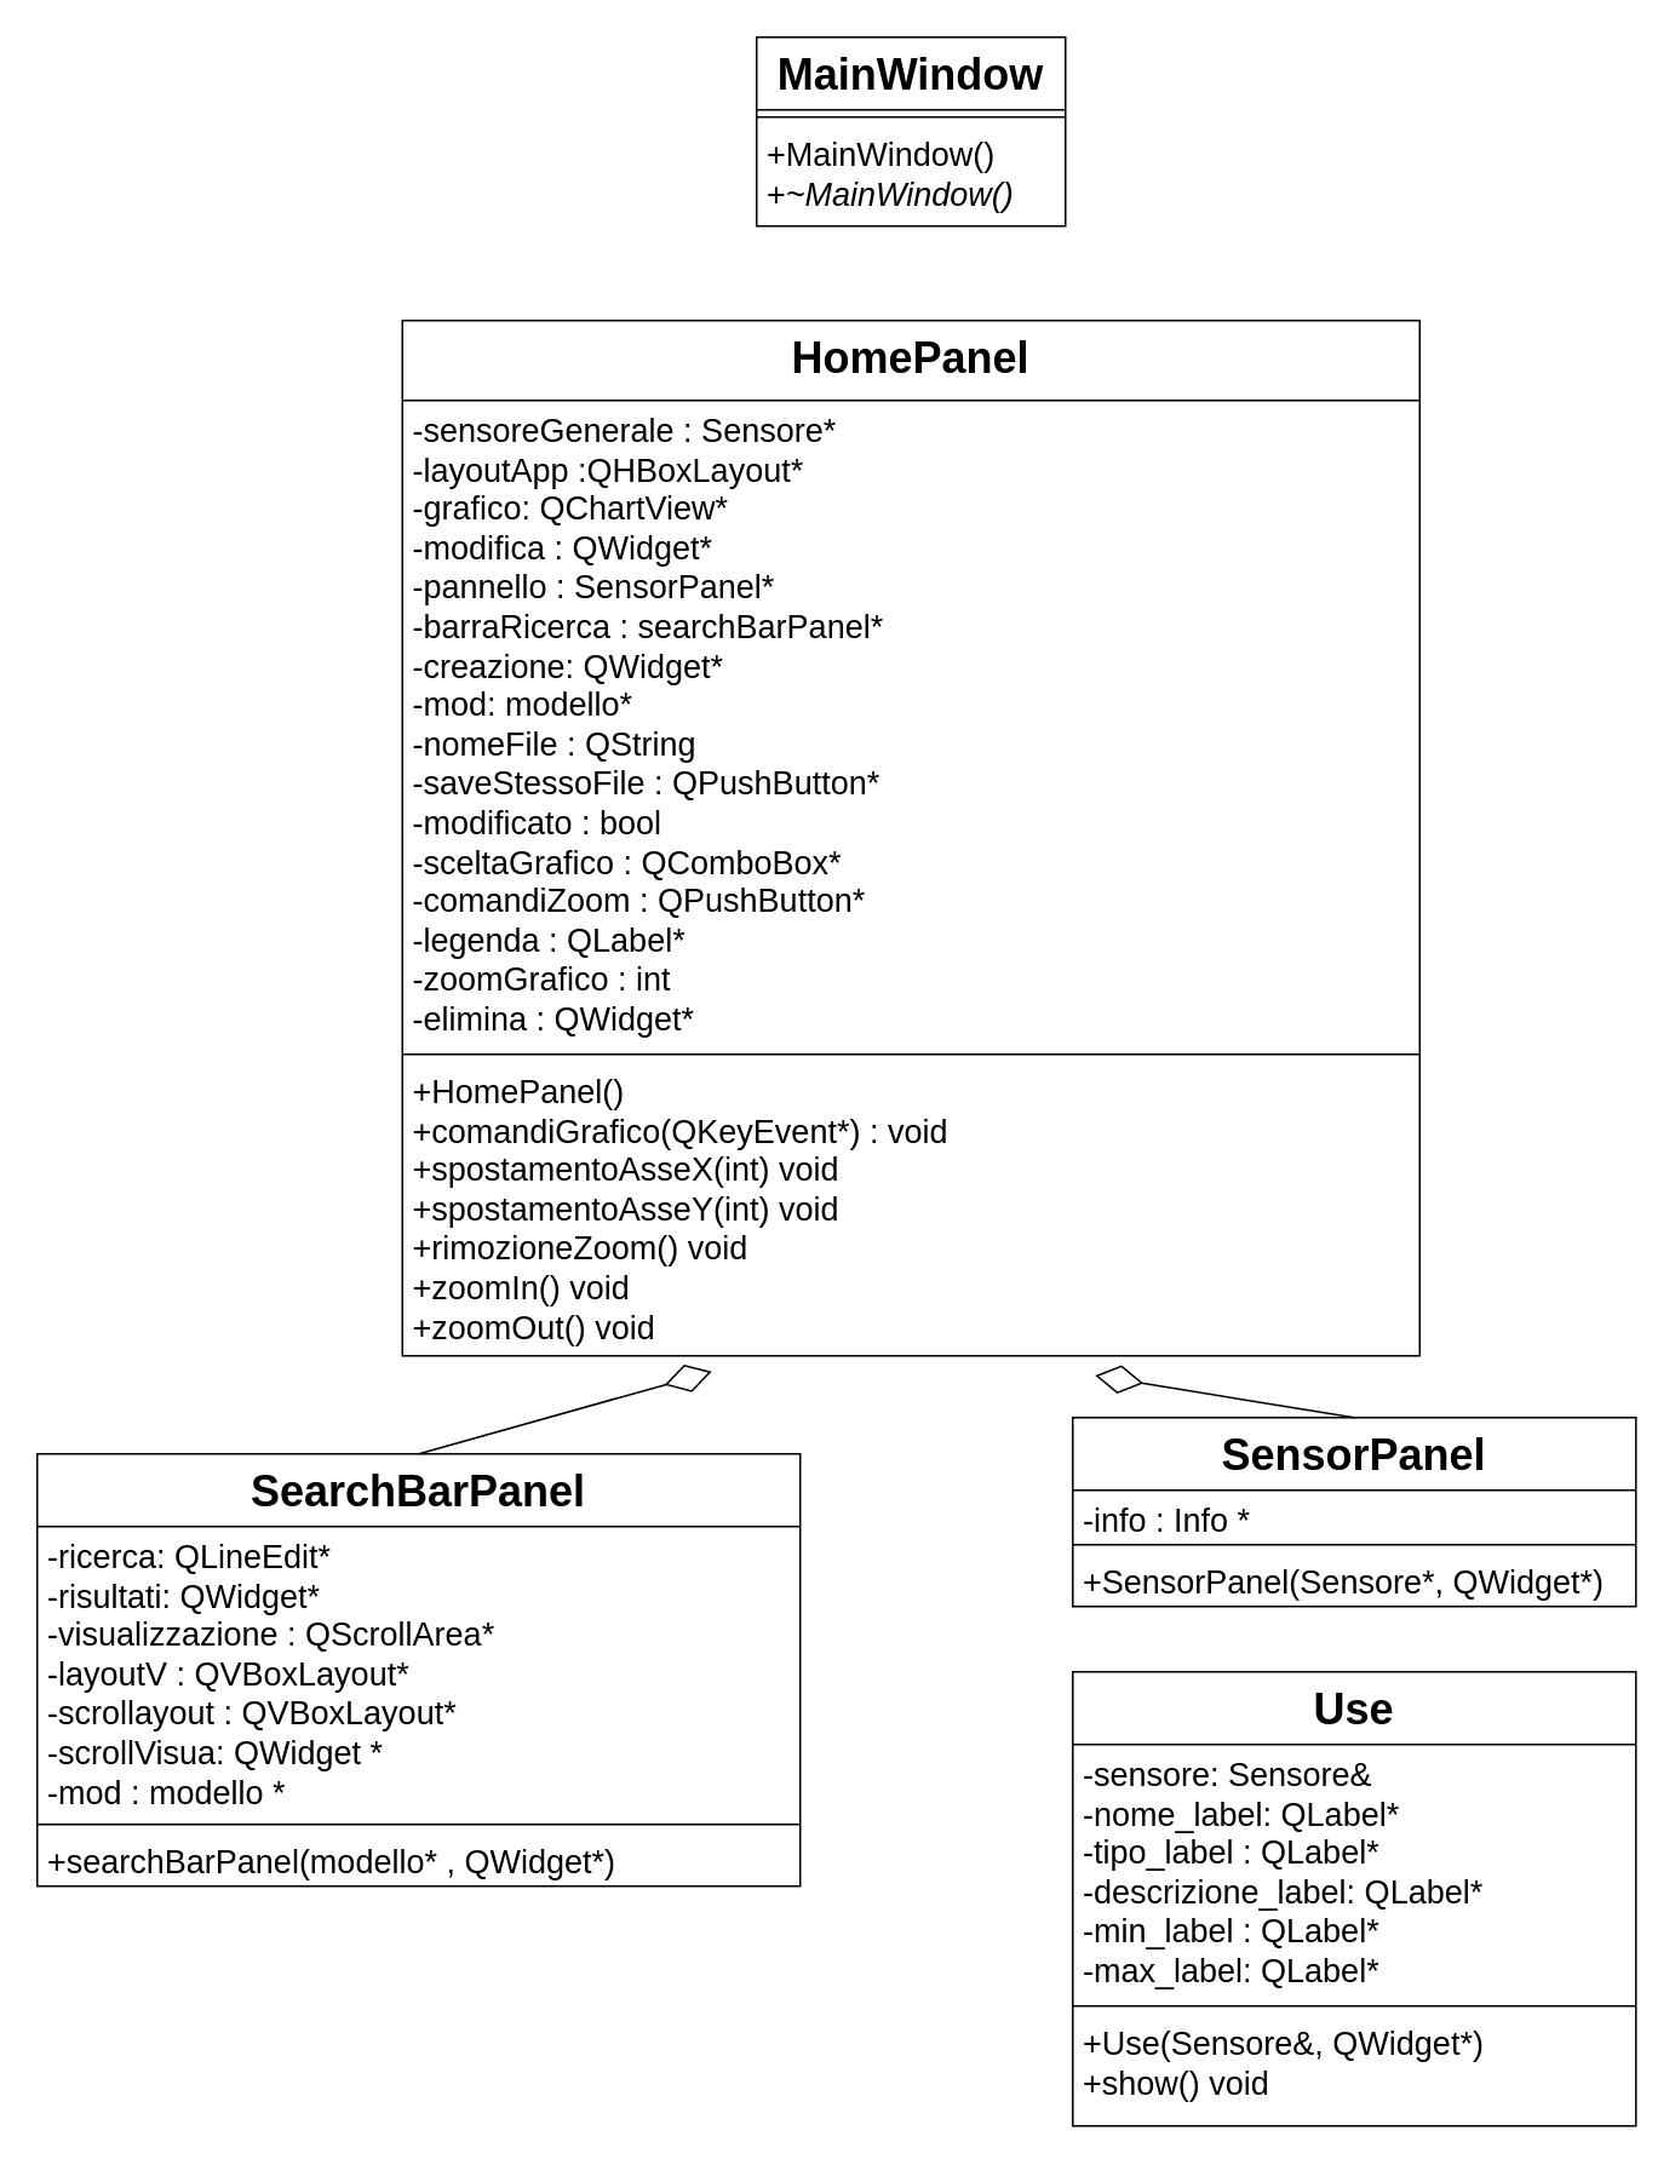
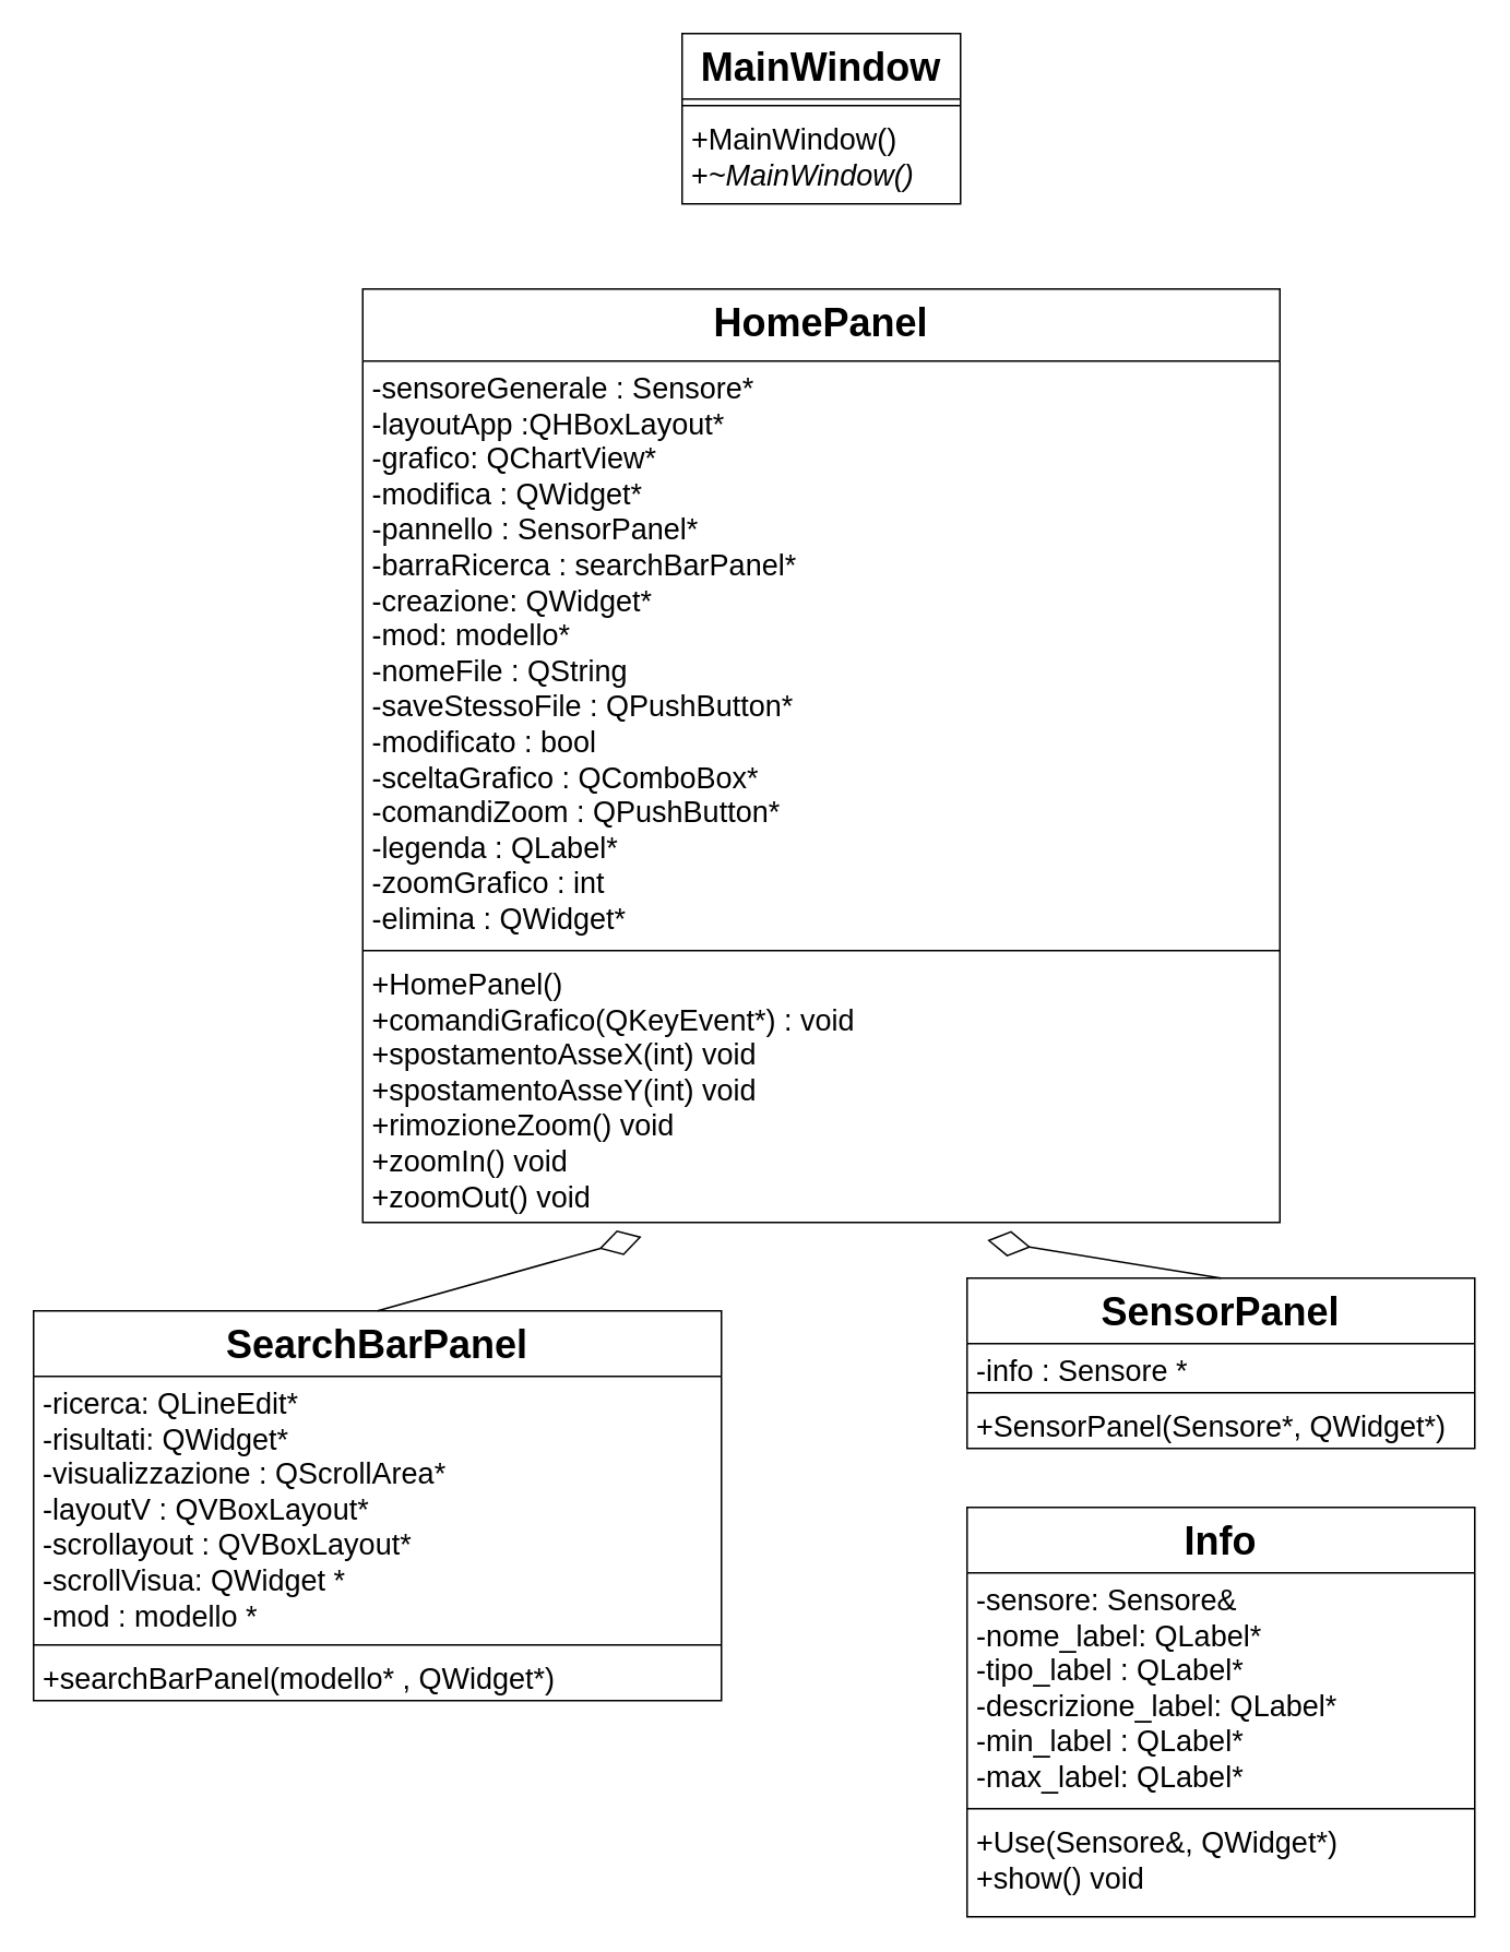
  <mxCell id="0" />
  <mxCell id="1" parent="0" />
  <mxCell id="2" value="&lt;font style=&quot;font-size: 24px;&quot;&gt;MainWindow&lt;/font&gt;" style="swimlane;fontStyle=1;align=center;verticalAlign=top;childLayout=stackLayout;horizontal=1;startSize=40;horizontalStack=0;resizeParent=1;resizeParentMax=0;resizeLast=0;collapsible=1;marginBottom=0;whiteSpace=wrap;html=1;" parent="1" vertex="1"><mxGeometry x="416" y="20" width="170" height="104" as="geometry" /></mxCell>
  <mxCell id="3" value="" style="line;strokeWidth=1;fillColor=none;align=left;verticalAlign=middle;spacingTop=-1;spacingLeft=3;spacingRight=3;rotatable=0;labelPosition=right;points=[];portConstraint=eastwest;strokeColor=inherit;" parent="2" vertex="1"><mxGeometry y="40" width="170" height="8" as="geometry" /></mxCell>
  <mxCell id="4" value="&lt;font style=&quot;font-size: 18px;&quot;&gt;+MainWindow()&lt;br&gt;+&lt;i style=&quot;&quot;&gt;~MainWindow()&lt;/i&gt;&lt;/font&gt;" style="text;strokeColor=none;fillColor=none;align=left;verticalAlign=top;spacingLeft=4;spacingRight=4;overflow=hidden;rotatable=0;points=[[0,0.5],[1,0.5]];portConstraint=eastwest;whiteSpace=wrap;html=1;" parent="2" vertex="1"><mxGeometry y="48" width="170" height="56" as="geometry" /></mxCell>
  <mxCell id="5" value="&lt;font style=&quot;font-size: 24px;&quot;&gt;SensorPanel&lt;/font&gt;" style="swimlane;fontStyle=1;align=center;verticalAlign=top;childLayout=stackLayout;horizontal=1;startSize=40;horizontalStack=0;resizeParent=1;resizeParentMax=0;resizeLast=0;collapsible=1;marginBottom=0;whiteSpace=wrap;html=1;" parent="1" vertex="1"><mxGeometry x="590" y="780" width="310" height="104" as="geometry" /></mxCell>
- <mxCell id="6" value="&lt;font style=&quot;font-size: 18px;&quot;&gt;-info : Info *&lt;/font&gt;" style="text;strokeColor=none;fillColor=none;align=left;verticalAlign=top;spacingLeft=4;spacingRight=4;overflow=hidden;rotatable=0;points=[[0,0.5],[1,0.5]];portConstraint=eastwest;whiteSpace=wrap;html=1;" parent="5" vertex="1"><mxGeometry y="40" width="310" height="26" as="geometry" /></mxCell>
+ <mxCell id="6" value="&lt;font style=&quot;font-size: 18px;&quot;&gt;-info : Sensore *&lt;/font&gt;" style="text;strokeColor=none;fillColor=none;align=left;verticalAlign=top;spacingLeft=4;spacingRight=4;overflow=hidden;rotatable=0;points=[[0,0.5],[1,0.5]];portConstraint=eastwest;whiteSpace=wrap;html=1;" parent="5" vertex="1"><mxGeometry y="40" width="310" height="26" as="geometry" /></mxCell>
  <mxCell id="7" value="" style="line;strokeWidth=1;fillColor=none;align=left;verticalAlign=middle;spacingTop=-1;spacingLeft=3;spacingRight=3;rotatable=0;labelPosition=right;points=[];portConstraint=eastwest;strokeColor=inherit;" parent="5" vertex="1"><mxGeometry y="66" width="310" height="8" as="geometry" /></mxCell>
  <mxCell id="8" value="&lt;font style=&quot;font-size: 18px;&quot;&gt;+SensorPanel(Sensore*, QWidget*)&lt;/font&gt;" style="text;strokeColor=none;fillColor=none;align=left;verticalAlign=top;spacingLeft=4;spacingRight=4;overflow=hidden;rotatable=0;points=[[0,0.5],[1,0.5]];portConstraint=eastwest;whiteSpace=wrap;html=1;" parent="5" vertex="1"><mxGeometry y="74" width="310" height="30" as="geometry" /></mxCell>
  <mxCell id="9" value="&lt;font style=&quot;font-size: 24px;&quot;&gt;SearchBarPanel&lt;/font&gt;" style="swimlane;fontStyle=1;align=center;verticalAlign=top;childLayout=stackLayout;horizontal=1;startSize=40;horizontalStack=0;resizeParent=1;resizeParentMax=0;resizeLast=0;collapsible=1;marginBottom=0;whiteSpace=wrap;html=1;" parent="1" vertex="1"><mxGeometry x="20" y="800" width="420" height="238" as="geometry" /></mxCell>
  <mxCell id="10" value="&lt;div&gt;&lt;font style=&quot;font-size: 18px;&quot;&gt;&lt;span style=&quot;background-color: initial;&quot;&gt;-ricerca: QLineEdit*&lt;/span&gt;&lt;br&gt;&lt;/font&gt;&lt;/div&gt;&lt;div&gt;&lt;font style=&quot;font-size: 18px;&quot;&gt;-risultati: QWidget*&lt;/font&gt;&lt;/div&gt;&lt;div&gt;&lt;font style=&quot;font-size: 18px;&quot;&gt;-visualizzazione : QScrollArea*&lt;/font&gt;&lt;/div&gt;&lt;div&gt;&lt;font style=&quot;font-size: 18px;&quot;&gt;-layoutV : QVBoxLayout*&lt;/font&gt;&lt;/div&gt;&lt;div&gt;&lt;font style=&quot;font-size: 18px;&quot;&gt;-scrollayout : QVBoxLayout*&lt;/font&gt;&lt;/div&gt;&lt;div&gt;&lt;font style=&quot;font-size: 18px;&quot;&gt;-scrollVisua: QWidget *&lt;/font&gt;&lt;/div&gt;&lt;div&gt;&lt;font style=&quot;font-size: 18px;&quot;&gt;-mod : modello *&lt;/font&gt;&lt;/div&gt;" style="text;strokeColor=none;fillColor=none;align=left;verticalAlign=top;spacingLeft=4;spacingRight=4;overflow=hidden;rotatable=0;points=[[0,0.5],[1,0.5]];portConstraint=eastwest;whiteSpace=wrap;html=1;" parent="9" vertex="1"><mxGeometry y="40" width="420" height="160" as="geometry" /></mxCell>
  <mxCell id="11" value="" style="line;strokeWidth=1;fillColor=none;align=left;verticalAlign=middle;spacingTop=-1;spacingLeft=3;spacingRight=3;rotatable=0;labelPosition=right;points=[];portConstraint=eastwest;strokeColor=inherit;" parent="9" vertex="1"><mxGeometry y="200" width="420" height="8" as="geometry" /></mxCell>
  <mxCell id="12" value="&lt;div&gt;&lt;font style=&quot;font-size: 18px;&quot;&gt;+searchBarPanel(modello* , QWidget*)&lt;/font&gt;&lt;/div&gt;" style="text;strokeColor=none;fillColor=none;align=left;verticalAlign=top;spacingLeft=4;spacingRight=4;overflow=hidden;rotatable=0;points=[[0,0.5],[1,0.5]];portConstraint=eastwest;whiteSpace=wrap;html=1;" parent="9" vertex="1"><mxGeometry y="208" width="420" height="30" as="geometry" /></mxCell>
- <mxCell id="13" value="&lt;font style=&quot;font-size: 24px;&quot;&gt;Use&lt;/font&gt;" style="swimlane;fontStyle=1;align=center;verticalAlign=top;childLayout=stackLayout;horizontal=1;startSize=40;horizontalStack=0;resizeParent=1;resizeParentMax=0;resizeLast=0;collapsible=1;marginBottom=0;whiteSpace=wrap;html=1;" parent="1" vertex="1"><mxGeometry x="590" y="920" width="310" height="250" as="geometry" /></mxCell>
+ <mxCell id="13" value="&lt;font style=&quot;font-size: 24px;&quot;&gt;Info&lt;/font&gt;" style="swimlane;fontStyle=1;align=center;verticalAlign=top;childLayout=stackLayout;horizontal=1;startSize=40;horizontalStack=0;resizeParent=1;resizeParentMax=0;resizeLast=0;collapsible=1;marginBottom=0;whiteSpace=wrap;html=1;" parent="1" vertex="1"><mxGeometry x="590" y="920" width="310" height="250" as="geometry" /></mxCell>
  <mxCell id="14" value="&lt;div&gt;&lt;font style=&quot;font-size: 18px;&quot;&gt;-sensore: Sensore&amp;amp;&lt;/font&gt;&lt;/div&gt;&lt;div&gt;&lt;font style=&quot;font-size: 18px;&quot;&gt;-nome_label: QLabel*&lt;/font&gt;&lt;/div&gt;&lt;div&gt;&lt;font style=&quot;font-size: 18px;&quot;&gt;-tipo_label : QLabel*&lt;/font&gt;&lt;/div&gt;&lt;div&gt;&lt;font style=&quot;font-size: 18px;&quot;&gt;-descrizione_label: QLabel*&lt;/font&gt;&lt;/div&gt;&lt;div&gt;&lt;font style=&quot;font-size: 18px;&quot;&gt;-min_label : QLabel*&lt;/font&gt;&lt;/div&gt;&lt;div&gt;&lt;span style=&quot;background-color: initial;&quot;&gt;&lt;font style=&quot;font-size: 18px;&quot;&gt;-max_label: QLabel*&lt;/font&gt;&lt;/span&gt;&lt;/div&gt;" style="text;strokeColor=none;fillColor=none;align=left;verticalAlign=top;spacingLeft=4;spacingRight=4;overflow=hidden;rotatable=0;points=[[0,0.5],[1,0.5]];portConstraint=eastwest;whiteSpace=wrap;html=1;" parent="13" vertex="1"><mxGeometry y="40" width="310" height="140" as="geometry" /></mxCell>
  <mxCell id="15" value="" style="line;strokeWidth=1;fillColor=none;align=left;verticalAlign=middle;spacingTop=-1;spacingLeft=3;spacingRight=3;rotatable=0;labelPosition=right;points=[];portConstraint=eastwest;strokeColor=inherit;" parent="13" vertex="1"><mxGeometry y="180" width="310" height="8" as="geometry" /></mxCell>
  <mxCell id="16" value="&lt;div&gt;&lt;font style=&quot;font-size: 18px;&quot;&gt;+Use(Sensore&amp;amp;, QWidget*)&lt;span style=&quot;background-color: initial;&quot;&gt;&amp;nbsp;&lt;/span&gt;&lt;/font&gt;&lt;/div&gt;&lt;div&gt;&lt;span style=&quot;background-color: initial;&quot;&gt;&lt;font style=&quot;font-size: 18px;&quot;&gt;+show() void&lt;/font&gt;&lt;/span&gt;&lt;/div&gt;" style="text;strokeColor=none;fillColor=none;align=left;verticalAlign=top;spacingLeft=4;spacingRight=4;overflow=hidden;rotatable=0;points=[[0,0.5],[1,0.5]];portConstraint=eastwest;whiteSpace=wrap;html=1;" parent="13" vertex="1"><mxGeometry y="188" width="310" height="62" as="geometry" /></mxCell>
  <mxCell id="17" value="&lt;font style=&quot;font-size: 24px;&quot;&gt;HomePanel&lt;/font&gt;" style="swimlane;fontStyle=1;align=center;verticalAlign=top;childLayout=stackLayout;horizontal=1;startSize=44;horizontalStack=0;resizeParent=1;resizeParentMax=0;resizeLast=0;collapsible=1;marginBottom=0;whiteSpace=wrap;html=1;" parent="1" vertex="1"><mxGeometry x="221" y="176" width="560" height="570" as="geometry" /></mxCell>
  <mxCell id="18" value="&lt;div&gt;&lt;font style=&quot;font-size: 18px;&quot;&gt;-sensoreGenerale : Sensore*&lt;/font&gt;&lt;/div&gt;&lt;div&gt;&lt;font style=&quot;font-size: 18px;&quot;&gt;-layoutApp :QHBoxLayout*&lt;/font&gt;&lt;/div&gt;&lt;div&gt;&lt;font style=&quot;font-size: 18px;&quot;&gt;-grafico: QChartView*&lt;/font&gt;&lt;/div&gt;&lt;div&gt;&lt;font style=&quot;font-size: 18px;&quot;&gt;-modifica : QWidget*&lt;/font&gt;&lt;/div&gt;&lt;div&gt;&lt;font style=&quot;font-size: 18px;&quot;&gt;-pannello : SensorPanel*&lt;/font&gt;&lt;/div&gt;&lt;div&gt;&lt;font style=&quot;font-size: 18px;&quot;&gt;-barraRicerca : searchBarPanel*&lt;/font&gt;&lt;/div&gt;&lt;div&gt;&lt;font style=&quot;font-size: 18px;&quot;&gt;-creazione: QWidget*&lt;/font&gt;&lt;/div&gt;&lt;div&gt;&lt;font style=&quot;font-size: 18px;&quot;&gt;-mod: modello*&lt;/font&gt;&lt;/div&gt;&lt;div&gt;&lt;font style=&quot;font-size: 18px;&quot;&gt;-nomeFile : QString&lt;/font&gt;&lt;/div&gt;&lt;div&gt;&lt;font style=&quot;font-size: 18px;&quot;&gt;-saveStessoFile : QPushButton*&lt;/font&gt;&lt;/div&gt;&lt;div&gt;&lt;font style=&quot;font-size: 18px;&quot;&gt;-modificato : bool&lt;/font&gt;&lt;/div&gt;&lt;div&gt;&lt;font style=&quot;font-size: 18px;&quot;&gt;-sceltaGrafico : QComboBox*&lt;/font&gt;&lt;/div&gt;&lt;div&gt;&lt;font style=&quot;font-size: 18px;&quot;&gt;-comandiZoom : QPushButton*&lt;/font&gt;&lt;/div&gt;&lt;div&gt;&lt;font style=&quot;font-size: 18px;&quot;&gt;-legenda : QLabel*&lt;/font&gt;&lt;/div&gt;&lt;div&gt;&lt;font style=&quot;font-size: 18px;&quot;&gt;-zoomGrafico : int&lt;/font&gt;&lt;/div&gt;&lt;div&gt;&lt;font style=&quot;font-size: 18px;&quot;&gt;-elimina : QWidget*&lt;/font&gt;&lt;/div&gt;" style="text;strokeColor=none;fillColor=none;align=left;verticalAlign=top;spacingLeft=4;spacingRight=4;overflow=hidden;rotatable=0;points=[[0,0.5],[1,0.5]];portConstraint=eastwest;whiteSpace=wrap;html=1;" parent="17" vertex="1"><mxGeometry y="44" width="560" height="356" as="geometry" /></mxCell>
  <mxCell id="19" value="" style="line;strokeWidth=1;fillColor=none;align=left;verticalAlign=middle;spacingTop=-1;spacingLeft=3;spacingRight=3;rotatable=0;labelPosition=right;points=[];portConstraint=eastwest;strokeColor=inherit;" parent="17" vertex="1"><mxGeometry y="400" width="560" height="8" as="geometry" /></mxCell>
  <mxCell id="20" value="&lt;font style=&quot;font-size: 18px;&quot;&gt;+HomePanel()&lt;br&gt;&lt;/font&gt;&lt;div&gt;&lt;font style=&quot;font-size: 18px;&quot;&gt;+comandiGrafico(QKeyEvent*) : void&lt;/font&gt;&lt;/div&gt;&lt;div&gt;&lt;font style=&quot;font-size: 18px;&quot;&gt;+spostamentoAsseX(int) void&lt;/font&gt;&lt;/div&gt;&lt;div&gt;&lt;font style=&quot;font-size: 18px;&quot;&gt;+spostamentoAsseY(int) void&lt;/font&gt;&lt;/div&gt;&lt;div&gt;&lt;font style=&quot;font-size: 18px;&quot;&gt;+rimozioneZoom() void&lt;/font&gt;&lt;/div&gt;&lt;div&gt;&lt;font style=&quot;font-size: 18px;&quot;&gt;+zoomIn() void&lt;/font&gt;&lt;/div&gt;&lt;div&gt;&lt;font style=&quot;font-size: 18px;&quot;&gt;+zoomOut() void&lt;/font&gt;&lt;/div&gt;" style="text;strokeColor=none;fillColor=none;align=left;verticalAlign=top;spacingLeft=4;spacingRight=4;overflow=hidden;rotatable=0;points=[[0,0.5],[1,0.5]];portConstraint=eastwest;whiteSpace=wrap;html=1;" parent="17" vertex="1"><mxGeometry y="408" width="560" height="162" as="geometry" /></mxCell>
  <mxCell id="21" value="" style="endArrow=diamondThin;endFill=0;endSize=24;html=1;rounded=0;entryX=0.304;entryY=1.054;entryDx=0;entryDy=0;entryPerimeter=0;exitX=0.5;exitY=0;exitDx=0;exitDy=0;" parent="1" source="9" target="20" edge="1"><mxGeometry width="160" relative="1" as="geometry"><mxPoint x="300" y="550" as="sourcePoint" /><mxPoint x="460" y="550" as="targetPoint" /></mxGeometry></mxCell>
  <mxCell id="22" value="" style="endArrow=diamondThin;endFill=0;endSize=24;html=1;rounded=0;entryX=0.681;entryY=1.067;entryDx=0;entryDy=0;entryPerimeter=0;exitX=0.5;exitY=0;exitDx=0;exitDy=0;" parent="1" source="5" target="20" edge="1"><mxGeometry width="160" relative="1" as="geometry"><mxPoint x="240" y="810" as="sourcePoint" /><mxPoint x="401" y="643" as="targetPoint" /></mxGeometry></mxCell>
